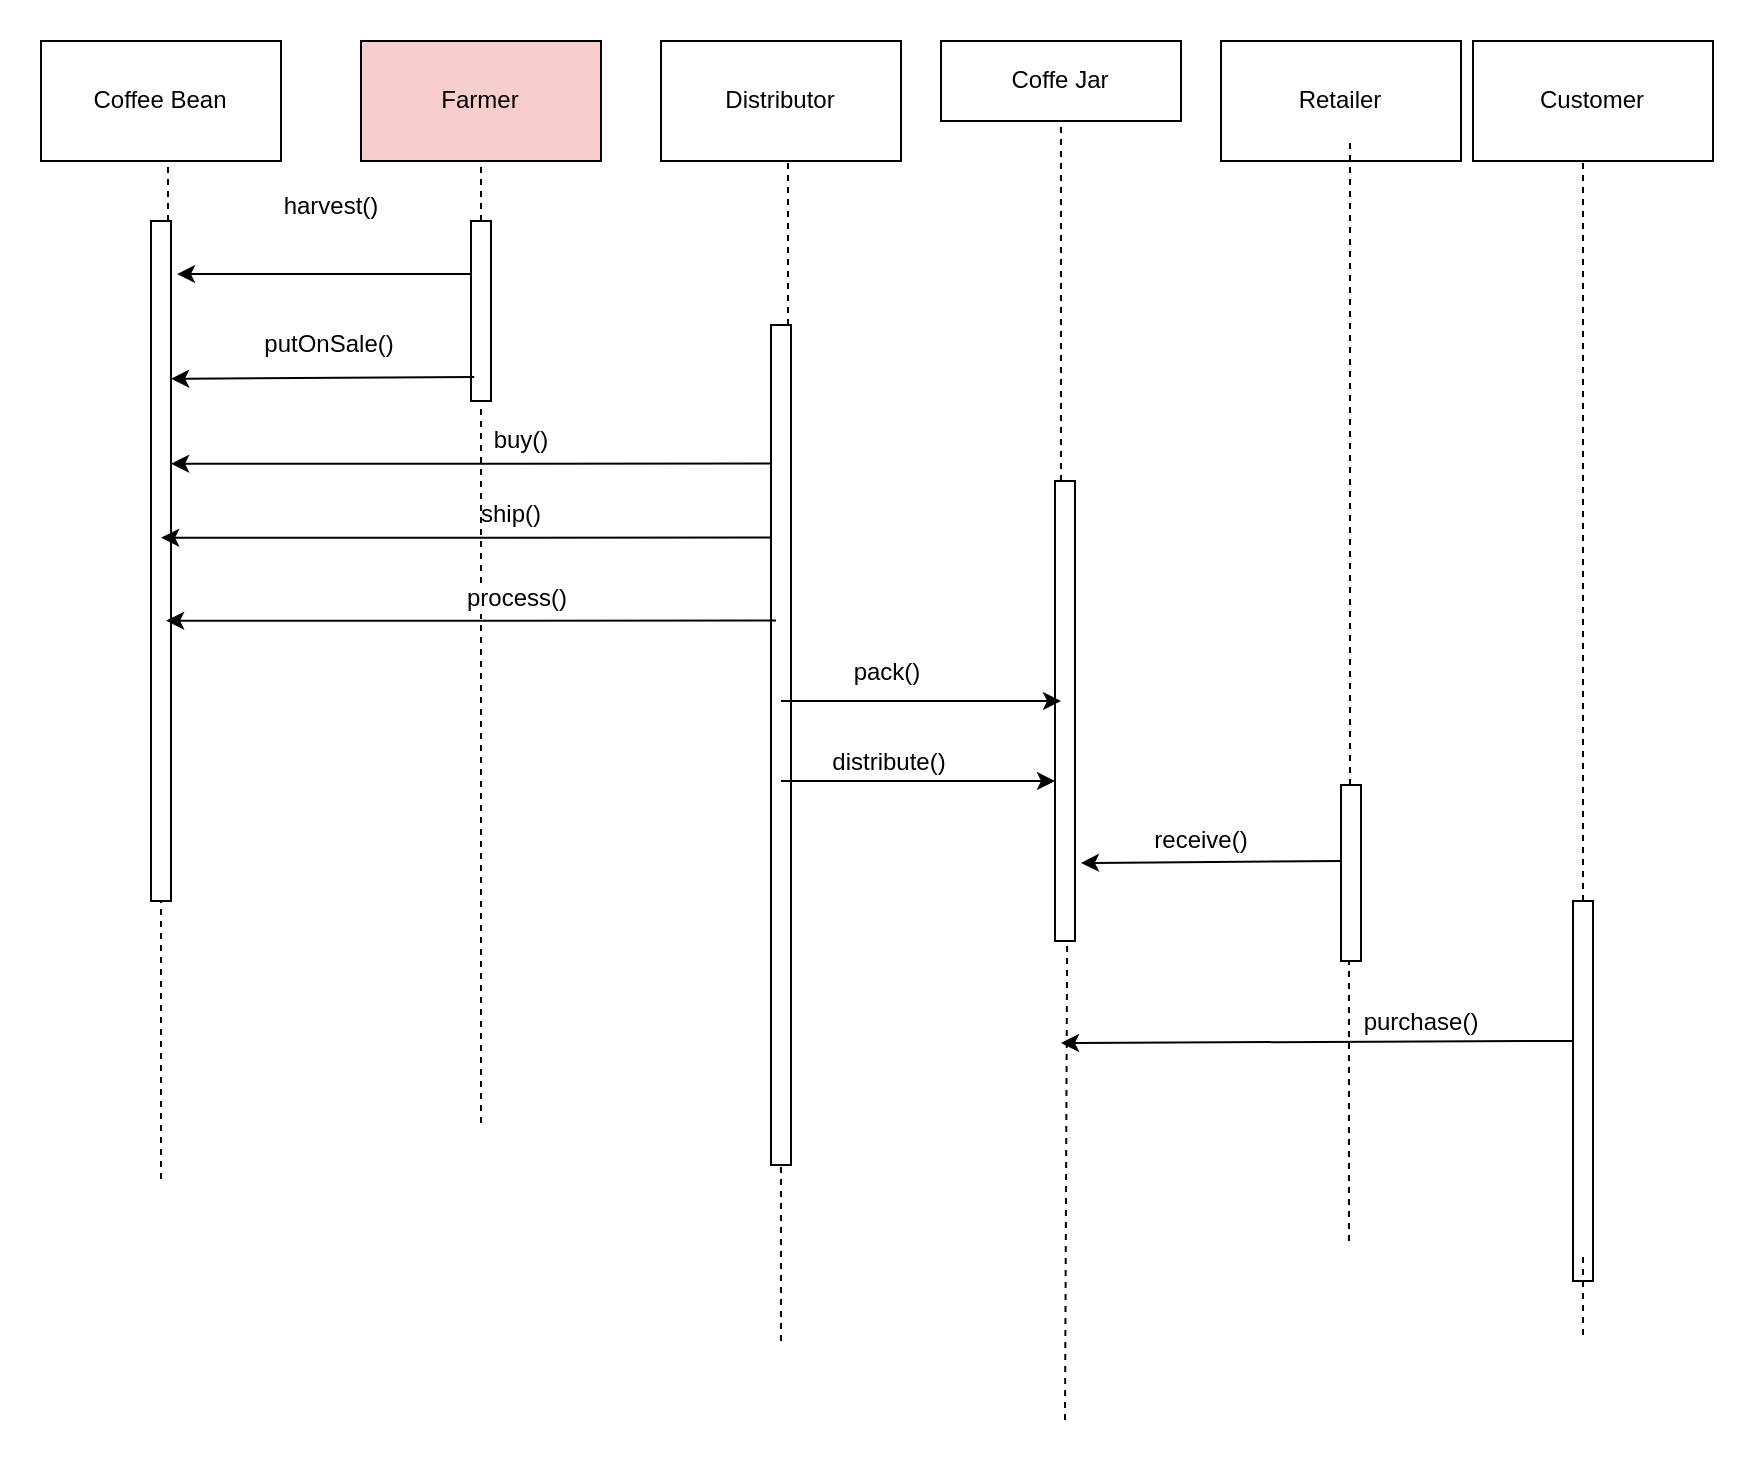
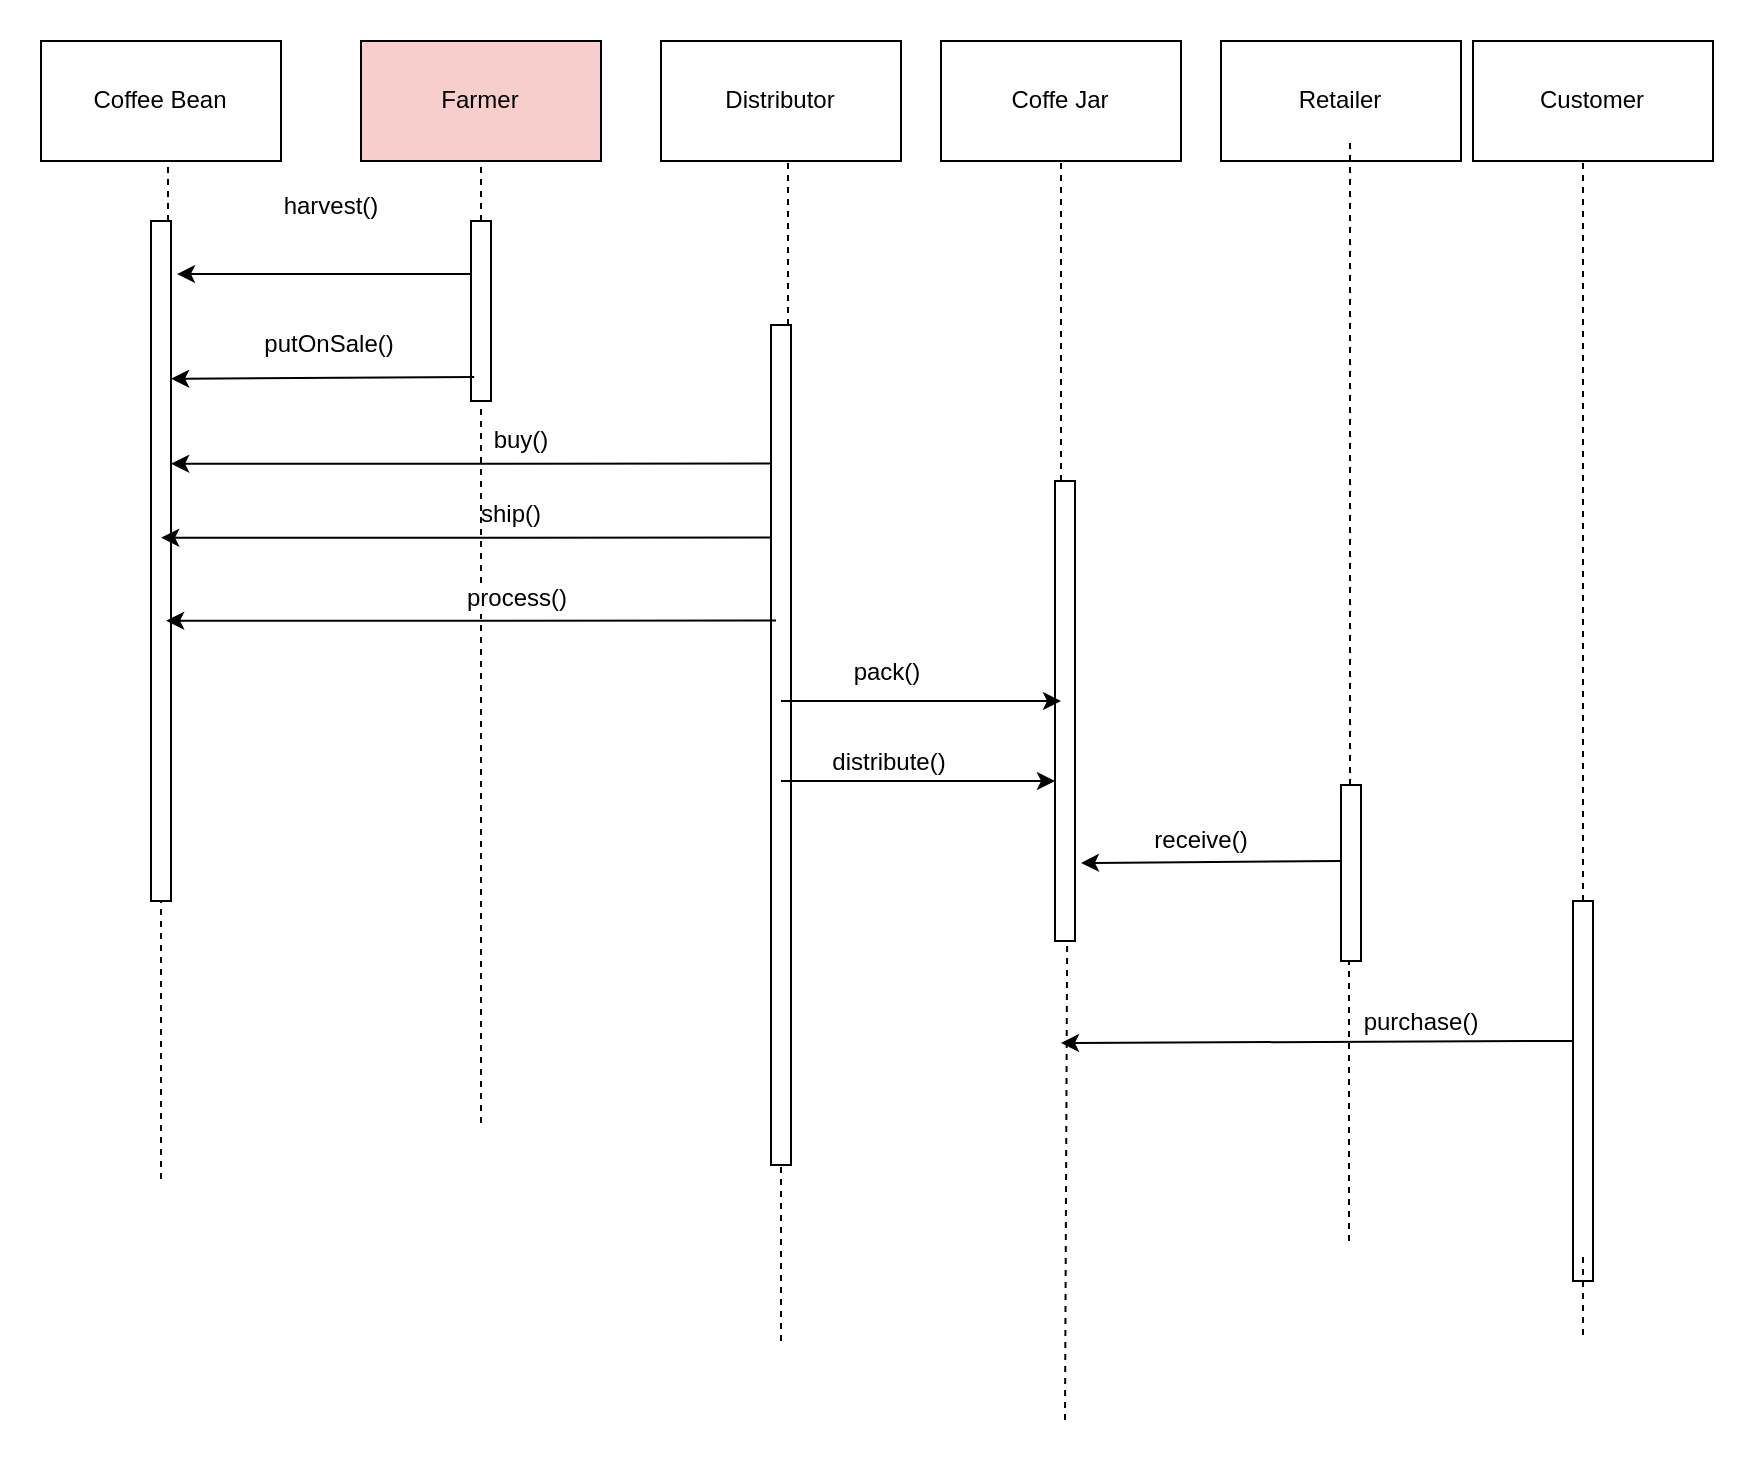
  <mxCell id="0" />
  <mxCell id="1" parent="0" />
  <mxCell id="2" value="Farmer" style="rounded=0;whiteSpace=wrap;html=1;fillColor=#f8cecc;" vertex="1" parent="1"><mxGeometry x="180" y="20" width="120" height="60" as="geometry" /></mxCell>
  <mxCell id="3" value="Customer" style="rounded=0;whiteSpace=wrap;html=1;" vertex="1" parent="1"><mxGeometry x="736" y="20" width="120" height="60" as="geometry" /></mxCell>
- <mxCell id="4" value="Coffe Jar" style="rounded=0;whiteSpace=wrap;html=1;" vertex="1" parent="1"><mxGeometry x="470" y="20" width="120" height="40" as="geometry" /></mxCell>
+ <mxCell id="4" value="Coffe Jar" style="rounded=0;whiteSpace=wrap;html=1;" vertex="1" parent="1"><mxGeometry x="470" y="20" width="120" height="60" as="geometry" /></mxCell>
  <mxCell id="5" value="" style="endArrow=none;dashed=1;html=1;" edge="1" parent="1" source="8"><mxGeometry width="50" height="50" relative="1" as="geometry"><mxPoint x="240" y="640" as="sourcePoint" /><mxPoint x="240" y="80" as="targetPoint" /></mxGeometry></mxCell>
  <mxCell id="6" value="" style="endArrow=none;dashed=1;html=1;entryX=0.5;entryY=1;entryDx=0;entryDy=0;" edge="1" parent="1" source="10" target="4"><mxGeometry width="50" height="50" relative="1" as="geometry"><mxPoint x="540" y="640" as="sourcePoint" /><mxPoint x="540" y="80" as="targetPoint" /><Array as="points"><mxPoint x="530" y="140" /></Array></mxGeometry></mxCell>
  <mxCell id="7" value="" style="endArrow=none;dashed=1;html=1;" edge="1" parent="1" source="12"><mxGeometry width="50" height="50" relative="1" as="geometry"><mxPoint x="791" y="640" as="sourcePoint" /><mxPoint x="791" y="80" as="targetPoint" /></mxGeometry></mxCell>
  <mxCell id="8" value="" style="html=1;points=[];perimeter=orthogonalPerimeter;" vertex="1" parent="1"><mxGeometry x="235" y="110" width="10" height="90" as="geometry" /></mxCell>
  <mxCell id="9" value="" style="endArrow=none;dashed=1;html=1;" edge="1" parent="1"><mxGeometry width="50" height="50" relative="1" as="geometry"><mxPoint x="240" y="561" as="sourcePoint" /><mxPoint x="240" y="201" as="targetPoint" /></mxGeometry></mxCell>
  <mxCell id="10" value="" style="html=1;points=[];perimeter=orthogonalPerimeter;" vertex="1" parent="1"><mxGeometry x="527" y="240" width="10" height="230" as="geometry" /></mxCell>
  <mxCell id="11" value="" style="endArrow=none;dashed=1;html=1;entryX=0.607;entryY=1.004;entryDx=0;entryDy=0;entryPerimeter=0;" edge="1" parent="1" target="10"><mxGeometry width="50" height="50" relative="1" as="geometry"><mxPoint x="532" y="709.5" as="sourcePoint" /><mxPoint x="532" y="539.5" as="targetPoint" /></mxGeometry></mxCell>
  <mxCell id="12" value="" style="html=1;points=[];perimeter=orthogonalPerimeter;" vertex="1" parent="1"><mxGeometry x="786" y="450" width="10" height="190" as="geometry" /></mxCell>
  <mxCell id="13" value="" style="endArrow=none;dashed=1;html=1;" edge="1" parent="1"><mxGeometry width="50" height="50" relative="1" as="geometry"><mxPoint x="791" y="628" as="sourcePoint" /><mxPoint x="791" y="669" as="targetPoint" /></mxGeometry></mxCell>
  <mxCell id="14" value="" style="endArrow=classic;html=1;entryX=1.3;entryY=0.078;entryDx=0;entryDy=0;entryPerimeter=0;" edge="1" parent="1" source="8" target="17"><mxGeometry width="50" height="50" relative="1" as="geometry"><mxPoint x="240" y="195" as="sourcePoint" /><mxPoint x="290" y="145" as="targetPoint" /></mxGeometry></mxCell>
  <mxCell id="15" value="Coffee Bean" style="rounded=0;whiteSpace=wrap;html=1;" vertex="1" parent="1"><mxGeometry x="20" y="20" width="120" height="60" as="geometry" /></mxCell>
  <mxCell id="16" value="" style="endArrow=none;dashed=1;html=1;" edge="1" parent="1" source="17"><mxGeometry width="50" height="50" relative="1" as="geometry"><mxPoint x="90" y="630" as="sourcePoint" /><mxPoint x="83.5" y="80" as="targetPoint" /></mxGeometry></mxCell>
  <mxCell id="17" value="" style="html=1;points=[];perimeter=orthogonalPerimeter;" vertex="1" parent="1"><mxGeometry x="75" y="110" width="10" height="340" as="geometry" /></mxCell>
  <mxCell id="18" value="" style="endArrow=none;dashed=1;html=1;entryX=0.5;entryY=1;entryDx=0;entryDy=0;entryPerimeter=0;" edge="1" parent="1" target="17"><mxGeometry width="50" height="50" relative="1" as="geometry"><mxPoint x="80" y="589" as="sourcePoint" /><mxPoint x="80" y="519" as="targetPoint" /></mxGeometry></mxCell>
  <mxCell id="19" value="harvest()" style="text;html=1;align=center;verticalAlign=middle;resizable=0;points=[];;autosize=1;" vertex="1" parent="1"><mxGeometry x="135" y="92.5" width="60" height="20" as="geometry" /></mxCell>
  <mxCell id="20" value="" style="endArrow=classic;html=1;exitX=0.16;exitY=0.866;exitDx=0;exitDy=0;exitPerimeter=0;entryX=1.007;entryY=0.232;entryDx=0;entryDy=0;entryPerimeter=0;" edge="1" parent="1" source="8" target="17"><mxGeometry width="50" height="50" relative="1" as="geometry"><mxPoint x="232" y="230.1" as="sourcePoint" /><mxPoint x="90" y="193" as="targetPoint" /><Array as="points" /></mxGeometry></mxCell>
  <mxCell id="21" value="" style="endArrow=classic;html=1;entryX=1.007;entryY=0.357;entryDx=0;entryDy=0;entryPerimeter=0;exitX=0.5;exitY=0.165;exitDx=0;exitDy=0;exitPerimeter=0;" edge="1" parent="1" source="25" target="17"><mxGeometry width="50" height="50" relative="1" as="geometry"><mxPoint x="300" y="240" as="sourcePoint" /><mxPoint x="400" y="302" as="targetPoint" /></mxGeometry></mxCell>
  <mxCell id="22" value="buy()" style="text;html=1;align=center;verticalAlign=middle;resizable=0;points=[];;labelBackgroundColor=#ffffff;" vertex="1" connectable="0" parent="21"><mxGeometry x="-0.173" y="-5" relative="1" as="geometry"><mxPoint x="-4" y="-6.5" as="offset" /></mxGeometry></mxCell>
  <mxCell id="23" value="Distributor" style="rounded=0;whiteSpace=wrap;html=1;" vertex="1" parent="1"><mxGeometry x="330" y="20" width="120" height="60" as="geometry" /></mxCell>
  <mxCell id="24" value="" style="endArrow=none;dashed=1;html=1;" edge="1" parent="1" source="25"><mxGeometry width="50" height="50" relative="1" as="geometry"><mxPoint x="400" y="630" as="sourcePoint" /><mxPoint x="393.5" y="80" as="targetPoint" /></mxGeometry></mxCell>
  <mxCell id="25" value="" style="html=1;points=[];perimeter=orthogonalPerimeter;" vertex="1" parent="1"><mxGeometry x="385" y="162" width="10" height="420" as="geometry" /></mxCell>
  <mxCell id="26" value="" style="endArrow=none;dashed=1;html=1;entryX=0.5;entryY=1;entryDx=0;entryDy=0;entryPerimeter=0;" edge="1" parent="1" target="25"><mxGeometry width="50" height="50" relative="1" as="geometry"><mxPoint x="390" y="670" as="sourcePoint" /><mxPoint x="333" y="627" as="targetPoint" /></mxGeometry></mxCell>
  <mxCell id="27" value="Retailer" style="rounded=0;whiteSpace=wrap;html=1;" vertex="1" parent="1"><mxGeometry x="610" y="20" width="120" height="60" as="geometry" /></mxCell>
  <mxCell id="28" value="" style="endArrow=none;dashed=1;html=1;" edge="1" parent="1" source="30"><mxGeometry width="50" height="50" relative="1" as="geometry"><mxPoint x="674.5" y="629.5" as="sourcePoint" /><mxPoint x="674.5" y="69.5" as="targetPoint" /></mxGeometry></mxCell>
  <mxCell id="29" value="" style="endArrow=none;dashed=1;html=1;" edge="1" parent="1" source="30"><mxGeometry width="50" height="50" relative="1" as="geometry"><mxPoint x="674.5" y="588.5" as="sourcePoint" /><mxPoint x="674.5" y="418.5" as="targetPoint" /></mxGeometry></mxCell>
  <mxCell id="30" value="" style="html=1;points=[];perimeter=orthogonalPerimeter;" vertex="1" parent="1"><mxGeometry x="670" y="392" width="10" height="88" as="geometry" /></mxCell>
  <mxCell id="31" value="" style="endArrow=none;dashed=1;html=1;" edge="1" parent="1" target="30"><mxGeometry width="50" height="50" relative="1" as="geometry"><mxPoint x="674" y="620" as="sourcePoint" /><mxPoint x="674.5" y="418.5" as="targetPoint" /></mxGeometry></mxCell>
  <mxCell id="32" value="putOnSale()" style="text;html=1;align=center;verticalAlign=middle;resizable=0;points=[];;autosize=1;" vertex="1" parent="1"><mxGeometry x="124" y="162" width="80" height="20" as="geometry" /></mxCell>
  <mxCell id="33" value="" style="endArrow=classic;html=1;entryX=1.007;entryY=0.357;entryDx=0;entryDy=0;entryPerimeter=0;exitX=0.5;exitY=0.165;exitDx=0;exitDy=0;exitPerimeter=0;" edge="1" parent="1"><mxGeometry width="50" height="50" relative="1" as="geometry"><mxPoint x="385" y="268.3" as="sourcePoint" /><mxPoint x="80.07" y="268.38" as="targetPoint" /></mxGeometry></mxCell>
  <mxCell id="34" value="ship()" style="text;html=1;align=center;verticalAlign=middle;resizable=0;points=[];;labelBackgroundColor=#ffffff;" vertex="1" connectable="0" parent="33"><mxGeometry x="-0.173" y="-5" relative="1" as="geometry"><mxPoint x="-4" y="-6.5" as="offset" /></mxGeometry></mxCell>
  <mxCell id="35" value="" style="endArrow=classic;html=1;entryX=1.007;entryY=0.357;entryDx=0;entryDy=0;entryPerimeter=0;exitX=0.5;exitY=0.165;exitDx=0;exitDy=0;exitPerimeter=0;" edge="1" parent="1"><mxGeometry width="50" height="50" relative="1" as="geometry"><mxPoint x="387.5" y="309.8" as="sourcePoint" /><mxPoint x="82.57" y="309.88" as="targetPoint" /></mxGeometry></mxCell>
  <mxCell id="36" value="process()" style="text;html=1;align=center;verticalAlign=middle;resizable=0;points=[];;labelBackgroundColor=#ffffff;" vertex="1" connectable="0" parent="35"><mxGeometry x="-0.173" y="-5" relative="1" as="geometry"><mxPoint x="-4" y="-6.5" as="offset" /></mxGeometry></mxCell>
  <mxCell id="37" value="" style="endArrow=classic;html=1;" edge="1" parent="1"><mxGeometry width="50" height="50" relative="1" as="geometry"><mxPoint x="390" y="350" as="sourcePoint" /><mxPoint x="530" y="350" as="targetPoint" /></mxGeometry></mxCell>
  <mxCell id="38" value="pack()" style="text;html=1;align=center;verticalAlign=middle;resizable=0;points=[];;labelBackgroundColor=#ffffff;" vertex="1" connectable="0" parent="37"><mxGeometry x="-0.173" y="-5" relative="1" as="geometry"><mxPoint x="-5.5" y="-20" as="offset" /></mxGeometry></mxCell>
  <mxCell id="39" value="" style="endArrow=classic;html=1;" edge="1" parent="1" target="10"><mxGeometry width="50" height="50" relative="1" as="geometry"><mxPoint x="390" y="390" as="sourcePoint" /><mxPoint x="75.07" y="389.88" as="targetPoint" /></mxGeometry></mxCell>
  <mxCell id="40" value="distribute()" style="text;html=1;align=center;verticalAlign=middle;resizable=0;points=[];;labelBackgroundColor=#ffffff;" vertex="1" connectable="0" parent="39"><mxGeometry x="-0.173" y="-5" relative="1" as="geometry"><mxPoint x="-4" y="-15" as="offset" /></mxGeometry></mxCell>
  <mxCell id="41" value="" style="endArrow=classic;html=1;exitX=0.16;exitY=0.866;exitDx=0;exitDy=0;exitPerimeter=0;" edge="1" parent="1"><mxGeometry width="50" height="50" relative="1" as="geometry"><mxPoint x="670.1" y="429.94" as="sourcePoint" /><mxPoint x="540" y="431" as="targetPoint" /><Array as="points" /></mxGeometry></mxCell>
  <mxCell id="42" value="receive()" style="text;html=1;align=center;verticalAlign=middle;resizable=0;points=[];;autosize=1;" vertex="1" parent="1"><mxGeometry x="570" y="410" width="60" height="20" as="geometry" /></mxCell>
  <mxCell id="43" value="" style="endArrow=classic;html=1;exitX=0.16;exitY=0.866;exitDx=0;exitDy=0;exitPerimeter=0;" edge="1" parent="1"><mxGeometry width="50" height="50" relative="1" as="geometry"><mxPoint x="786.1" y="519.94" as="sourcePoint" /><mxPoint x="530" y="521" as="targetPoint" /><Array as="points" /></mxGeometry></mxCell>
  <mxCell id="44" value="purchase()" style="text;html=1;align=center;verticalAlign=middle;resizable=0;points=[];;labelBackgroundColor=#ffffff;" vertex="1" connectable="0" parent="43"><mxGeometry x="-0.597" y="2" relative="1" as="geometry"><mxPoint x="-24.5" y="-12" as="offset" /></mxGeometry></mxCell>
